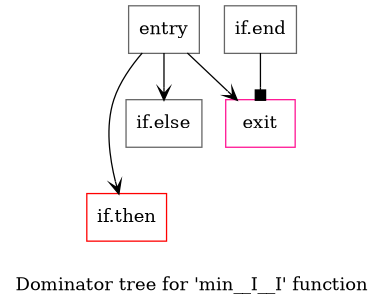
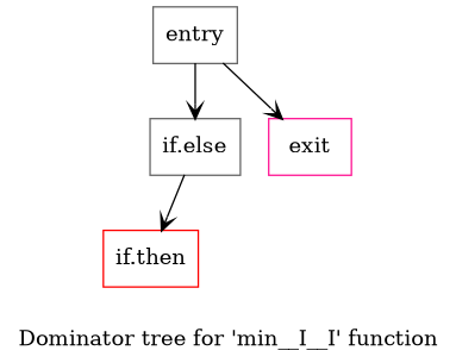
  digraph {
    label="Dominator tree for 'min__I__I' function"
    node [color=gray40 shape=record]
    edge [arrowhead=vee]
    n1 [label="{entry}"]
    n2 [color=red label="{if.then}"]
    n3 [label="{if.else}"]
    n4 [color=deeppink label="{exit}"]
-   n5 [label="{if.end}"]
-   n1 -> n2
+   n3 -> n2
    n1 -> n3
    n1 -> n4
-   n5 -> n4 [arrowhead=box]
  }
